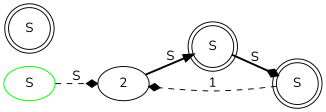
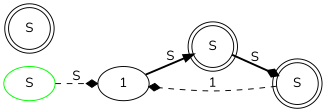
  digraph {
    rankdir=LR
    fontname=Nunito
    node [fontname=Nunito shape=doublecircle]
    edge [style=dashed arrowhead=diamond fontname=Nunito]
    n1 [color=green label=S shape=""]
-   1 [label=2 shape=""]
+   1 [shape=""]
    n3 [label=S]
    n4 [label=S]
    n5 [label=S]
    n1 -> 1 [label=S]
    1 -> n3 [label=S style=bold arrowhead=normal]
    n3 -> n4 [label=S style=bold]
    n4 -> 1 [label=1]
  }
